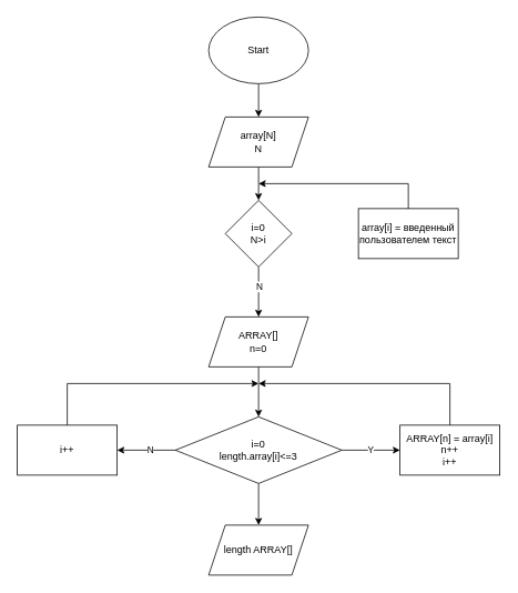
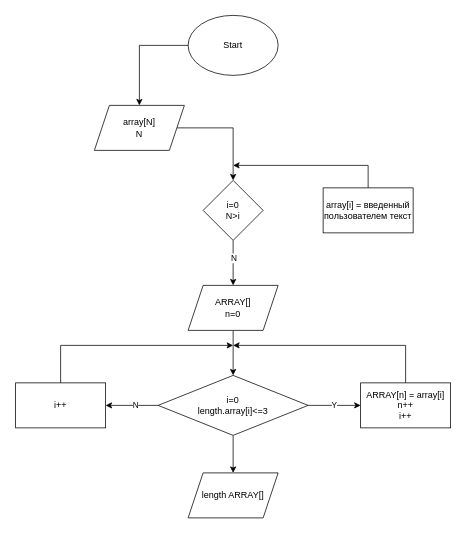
  <mxCell id="0" />
  <mxCell id="1" parent="0" />
  <mxCell id="2" value="" style="edgeStyle=orthogonalEdgeStyle;rounded=0;orthogonalLoop=1;jettySize=auto;html=1;" edge="1" parent="1" source="3" target="5"><mxGeometry relative="1" as="geometry" /></mxCell>
  <mxCell id="3" value="Start" style="ellipse;whiteSpace=wrap;html=1;" vertex="1" parent="1"><mxGeometry x="250" y="20" width="120" height="80" as="geometry" /></mxCell>
  <mxCell id="4" style="edgeStyle=orthogonalEdgeStyle;rounded=0;orthogonalLoop=1;jettySize=auto;html=1;entryX=0.5;entryY=0;entryDx=0;entryDy=0;" edge="1" parent="1" source="5" target="8"><mxGeometry relative="1" as="geometry" /></mxCell>
- <mxCell id="5" value="array[N]&lt;br&gt;N" style="shape=parallelogram;perimeter=parallelogramPerimeter;whiteSpace=wrap;html=1;fixedSize=1;" vertex="1" parent="1"><mxGeometry x="250" y="140" width="120" height="60" as="geometry" /></mxCell>
+ <mxCell id="5" value="array[N]&lt;br&gt;N" style="shape=parallelogram;perimeter=parallelogramPerimeter;whiteSpace=wrap;html=1;fixedSize=1;" vertex="1" parent="1"><mxGeometry x="125" y="140" width="120" height="60" as="geometry" /></mxCell>
  <mxCell id="6" style="edgeStyle=orthogonalEdgeStyle;rounded=0;orthogonalLoop=1;jettySize=auto;html=1;" edge="1" parent="1" source="8" target="12"><mxGeometry relative="1" as="geometry" /></mxCell>
  <mxCell id="7" value="N" style="edgeLabel;html=1;align=center;verticalAlign=middle;resizable=0;points=[];" vertex="1" connectable="0" parent="6"><mxGeometry x="-0.248" y="2" relative="1" as="geometry"><mxPoint x="-2" as="offset" /></mxGeometry></mxCell>
  <mxCell id="8" value="i=0&lt;br&gt;N&amp;gt;i" style="rhombus;whiteSpace=wrap;html=1;" vertex="1" parent="1"><mxGeometry x="270" y="240" width="80" height="80" as="geometry" /></mxCell>
  <mxCell id="9" style="edgeStyle=orthogonalEdgeStyle;rounded=0;orthogonalLoop=1;jettySize=auto;html=1;" edge="1" parent="1" source="10"><mxGeometry relative="1" as="geometry"><mxPoint x="310" y="220" as="targetPoint" /><Array as="points"><mxPoint x="490" y="220" /></Array></mxGeometry></mxCell>
  <mxCell id="10" value="array[i] = введенный пользователем текст" style="rounded=0;whiteSpace=wrap;html=1;" vertex="1" parent="1"><mxGeometry x="430" y="250" width="120" height="60" as="geometry" /></mxCell>
  <mxCell id="11" style="edgeStyle=orthogonalEdgeStyle;rounded=0;orthogonalLoop=1;jettySize=auto;html=1;" edge="1" parent="1" source="12" target="16"><mxGeometry relative="1" as="geometry" /></mxCell>
  <mxCell id="12" value="ARRAY[]&lt;br&gt;n=0" style="shape=parallelogram;perimeter=parallelogramPerimeter;whiteSpace=wrap;html=1;fixedSize=1;" vertex="1" parent="1"><mxGeometry x="250" y="380" width="120" height="60" as="geometry" /></mxCell>
  <mxCell id="13" value="Y" style="edgeStyle=orthogonalEdgeStyle;rounded=0;orthogonalLoop=1;jettySize=auto;html=1;" edge="1" parent="1" source="16" target="18"><mxGeometry relative="1" as="geometry"><Array as="points"><mxPoint x="450" y="540" /><mxPoint x="450" y="540" /></Array></mxGeometry></mxCell>
  <mxCell id="14" value="N" style="edgeStyle=orthogonalEdgeStyle;rounded=0;orthogonalLoop=1;jettySize=auto;html=1;" edge="1" parent="1" source="16" target="20"><mxGeometry x="-0.143" relative="1" as="geometry"><mxPoint as="offset" /></mxGeometry></mxCell>
  <mxCell id="15" style="edgeStyle=orthogonalEdgeStyle;rounded=0;orthogonalLoop=1;jettySize=auto;html=1;entryX=0.5;entryY=0;entryDx=0;entryDy=0;" edge="1" parent="1" source="16" target="21"><mxGeometry relative="1" as="geometry" /></mxCell>
  <mxCell id="16" value="i=0&lt;br&gt;length.array[i]&amp;lt;=3" style="rhombus;whiteSpace=wrap;html=1;" vertex="1" parent="1"><mxGeometry x="210" y="500" width="200" height="80" as="geometry" /></mxCell>
  <mxCell id="17" style="edgeStyle=orthogonalEdgeStyle;rounded=0;orthogonalLoop=1;jettySize=auto;html=1;" edge="1" parent="1" source="18"><mxGeometry relative="1" as="geometry"><mxPoint x="310" y="460" as="targetPoint" /><Array as="points"><mxPoint x="540" y="460" /></Array></mxGeometry></mxCell>
  <mxCell id="18" value="ARRAY[n] = array[i]&lt;br&gt;n++&lt;br&gt;i++" style="rounded=0;whiteSpace=wrap;html=1;" vertex="1" parent="1"><mxGeometry x="480" y="510" width="120" height="60" as="geometry" /></mxCell>
  <mxCell id="19" style="edgeStyle=orthogonalEdgeStyle;rounded=0;orthogonalLoop=1;jettySize=auto;html=1;" edge="1" parent="1" source="20"><mxGeometry relative="1" as="geometry"><mxPoint x="310" y="460" as="targetPoint" /><Array as="points"><mxPoint x="80" y="460" /></Array></mxGeometry></mxCell>
  <mxCell id="20" value="i++" style="rounded=0;whiteSpace=wrap;html=1;" vertex="1" parent="1"><mxGeometry x="20" y="510" width="120" height="60" as="geometry" /></mxCell>
  <mxCell id="21" value="length ARRAY[]" style="shape=parallelogram;perimeter=parallelogramPerimeter;whiteSpace=wrap;html=1;fixedSize=1;" vertex="1" parent="1"><mxGeometry x="250" y="630" width="120" height="60" as="geometry" /></mxCell>
